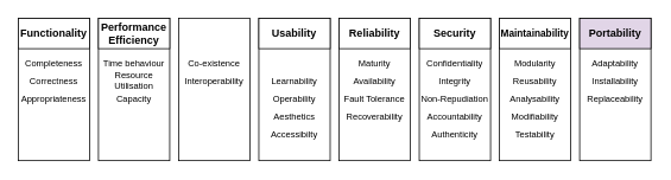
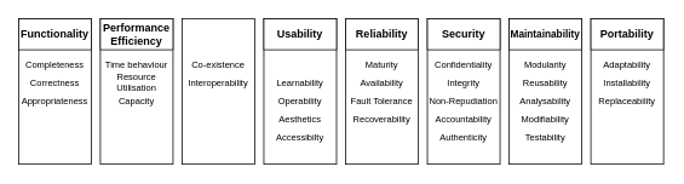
  <mxCell id="0" />
  <mxCell id="1" parent="0" />
  <mxCell id="2" value="" style="rounded=0;whiteSpace=wrap;html=1;container=1;recursiveResize=0;collapsible=0;" parent="1" vertex="1"><mxGeometry x="20" y="20" width="80" height="160" as="geometry" /></mxCell>
  <mxCell id="3" value="Completeness" style="rounded=0;whiteSpace=wrap;html=1;strokeColor=none;fontSize=10;fillColor=none;" parent="2" vertex="1"><mxGeometry x="0.04" y="40" width="80" height="20" as="geometry" /></mxCell>
  <mxCell id="4" value="Correctness" style="rounded=0;whiteSpace=wrap;html=1;strokeColor=none;fontSize=10;fillColor=none;" parent="2" vertex="1"><mxGeometry x="0.04" y="60" width="80" height="20" as="geometry" /></mxCell>
  <mxCell id="5" value="Appropriateness" style="rounded=0;whiteSpace=wrap;html=1;strokeColor=none;fontSize=10;fillColor=none;" parent="2" vertex="1"><mxGeometry x="0.04" y="80" width="80" height="20" as="geometry" /></mxCell>
  <mxCell id="6" value="Functionality" style="rounded=0;whiteSpace=wrap;html=1;fontStyle=1" parent="2" vertex="1"><mxGeometry width="80" height="34" as="geometry" /></mxCell>
  <mxCell id="7" value="" style="rounded=0;whiteSpace=wrap;html=1;container=1;recursiveResize=0;collapsible=0;" parent="1" vertex="1"><mxGeometry x="110" y="20" width="80" height="160" as="geometry" /></mxCell>
  <mxCell id="8" value="Time behaviour" style="rounded=0;whiteSpace=wrap;html=1;strokeColor=none;fontSize=10;fillColor=none;" parent="7" vertex="1"><mxGeometry x="0.04" y="40" width="80" height="20" as="geometry" /></mxCell>
  <mxCell id="9" value="Resource Utilisation" style="rounded=0;whiteSpace=wrap;html=1;strokeColor=none;fontSize=10;fillColor=none;" parent="7" vertex="1"><mxGeometry x="0.04" y="60" width="80" height="20" as="geometry" /></mxCell>
  <mxCell id="10" value="Capacity" style="rounded=0;whiteSpace=wrap;html=1;strokeColor=none;fontSize=10;fillColor=none;" parent="7" vertex="1"><mxGeometry x="0.04" y="80" width="80" height="20" as="geometry" /></mxCell>
  <mxCell id="11" value="Performance Efficiency" style="rounded=0;whiteSpace=wrap;html=1;fontStyle=1" parent="7" vertex="1"><mxGeometry width="80" height="34" as="geometry" /></mxCell>
  <mxCell id="12" value="" style="rounded=0;whiteSpace=wrap;html=1;container=1;recursiveResize=0;collapsible=0;" parent="1" vertex="1"><mxGeometry x="200" y="20" width="80" height="160" as="geometry" /></mxCell>
  <mxCell id="13" value="Co-existence" style="rounded=0;whiteSpace=wrap;html=1;strokeColor=none;fontSize=10;fillColor=none;" parent="12" vertex="1"><mxGeometry x="0.04" y="40" width="80" height="20" as="geometry" /></mxCell>
  <mxCell id="14" value="Interoperability" style="rounded=0;whiteSpace=wrap;html=1;strokeColor=none;fontSize=10;fillColor=none;" parent="12" vertex="1"><mxGeometry x="0.04" y="60" width="80" height="20" as="geometry" /></mxCell>
  <mxCell id="15" value="" style="rounded=0;whiteSpace=wrap;html=1;container=1;recursiveResize=0;collapsible=0;" parent="1" vertex="1"><mxGeometry x="290" y="20" width="80" height="160" as="geometry" /></mxCell>
  <mxCell id="16" value="Learnability" style="rounded=0;whiteSpace=wrap;html=1;strokeColor=none;fontSize=10;fillColor=none;" parent="15" vertex="1"><mxGeometry x="0.04" y="60" width="80" height="20" as="geometry" /></mxCell>
  <mxCell id="17" value="Usability" style="rounded=0;whiteSpace=wrap;html=1;fontStyle=1" parent="15" vertex="1"><mxGeometry width="80" height="34" as="geometry" /></mxCell>
  <mxCell id="18" value="Operability" style="rounded=0;whiteSpace=wrap;html=1;strokeColor=none;fontSize=10;fillColor=none;" parent="1" vertex="1"><mxGeometry x="290.04" y="100" width="80" height="20" as="geometry" /></mxCell>
  <mxCell id="19" value="Aesthetics" style="rounded=0;whiteSpace=wrap;html=1;strokeColor=none;fontSize=10;fillColor=none;" parent="1" vertex="1"><mxGeometry x="290.04" y="120" width="80" height="20" as="geometry" /></mxCell>
  <mxCell id="20" value="Accessibilty" style="rounded=0;whiteSpace=wrap;html=1;strokeColor=none;fontSize=10;fillColor=none;" parent="1" vertex="1"><mxGeometry x="290.04" y="140" width="80" height="20" as="geometry" /></mxCell>
  <mxCell id="21" value="" style="rounded=0;whiteSpace=wrap;html=1;container=1;recursiveResize=0;collapsible=0;" parent="1" vertex="1"><mxGeometry x="380" y="20" width="80" height="160" as="geometry" /></mxCell>
  <mxCell id="22" value="Maturity" style="rounded=0;whiteSpace=wrap;html=1;strokeColor=none;fontSize=10;fillColor=none;" parent="21" vertex="1"><mxGeometry x="0.04" y="40" width="80" height="20" as="geometry" /></mxCell>
  <mxCell id="23" value="Availability" style="rounded=0;whiteSpace=wrap;html=1;strokeColor=none;fontSize=10;fillColor=none;" parent="21" vertex="1"><mxGeometry x="0.04" y="60" width="80" height="20" as="geometry" /></mxCell>
  <mxCell id="24" value="Reliability" style="rounded=0;whiteSpace=wrap;html=1;fontStyle=1" parent="21" vertex="1"><mxGeometry width="80" height="34" as="geometry" /></mxCell>
  <mxCell id="25" value="Fault Tolerance" style="rounded=0;whiteSpace=wrap;html=1;strokeColor=none;fontSize=10;fillColor=none;" parent="1" vertex="1"><mxGeometry x="380.04" y="100" width="80" height="20" as="geometry" /></mxCell>
  <mxCell id="26" value="Recoverability" style="rounded=0;whiteSpace=wrap;html=1;strokeColor=none;fontSize=10;fillColor=none;" parent="1" vertex="1"><mxGeometry x="380.04" y="120" width="80" height="20" as="geometry" /></mxCell>
  <mxCell id="27" value="" style="rounded=0;whiteSpace=wrap;html=1;container=1;recursiveResize=0;collapsible=0;" parent="1" vertex="1"><mxGeometry x="470" y="20" width="80" height="160" as="geometry" /></mxCell>
  <mxCell id="28" value="Confidentiality" style="rounded=0;whiteSpace=wrap;html=1;strokeColor=none;fontSize=10;fillColor=none;" parent="27" vertex="1"><mxGeometry x="0.04" y="40" width="80" height="20" as="geometry" /></mxCell>
  <mxCell id="29" value="Integrity" style="rounded=0;whiteSpace=wrap;html=1;strokeColor=none;fontSize=10;fillColor=none;" parent="27" vertex="1"><mxGeometry x="0.04" y="60" width="80" height="20" as="geometry" /></mxCell>
  <mxCell id="30" value="Security" style="rounded=0;whiteSpace=wrap;html=1;fontStyle=1" parent="27" vertex="1"><mxGeometry width="80" height="34" as="geometry" /></mxCell>
  <mxCell id="31" value="Non-Repudiation" style="rounded=0;whiteSpace=wrap;html=1;strokeColor=none;fontSize=10;fillColor=none;" parent="1" vertex="1"><mxGeometry x="470.04" y="100" width="80" height="20" as="geometry" /></mxCell>
  <mxCell id="32" value="Accountability" style="rounded=0;whiteSpace=wrap;html=1;strokeColor=none;fontSize=10;fillColor=none;" parent="1" vertex="1"><mxGeometry x="470.04" y="120" width="80" height="20" as="geometry" /></mxCell>
  <mxCell id="33" value="Authenticity" style="rounded=0;whiteSpace=wrap;html=1;strokeColor=none;fontSize=10;fillColor=none;" parent="1" vertex="1"><mxGeometry x="470.04" y="140" width="80" height="20" as="geometry" /></mxCell>
  <mxCell id="34" value="" style="rounded=0;whiteSpace=wrap;html=1;container=1;recursiveResize=0;collapsible=0;" parent="1" vertex="1"><mxGeometry x="560" y="20" width="80" height="160" as="geometry" /></mxCell>
  <mxCell id="35" value="Modularity" style="rounded=0;whiteSpace=wrap;html=1;strokeColor=none;fontSize=10;fillColor=none;" parent="34" vertex="1"><mxGeometry x="0.04" y="40" width="80" height="20" as="geometry" /></mxCell>
  <mxCell id="36" value="Reusability" style="rounded=0;whiteSpace=wrap;html=1;strokeColor=none;fontSize=10;fillColor=none;" parent="34" vertex="1"><mxGeometry x="0.04" y="60" width="80" height="20" as="geometry" /></mxCell>
  <mxCell id="37" value="Maintainability" style="rounded=0;whiteSpace=wrap;html=1;fontStyle=1;fontSize=11;" parent="34" vertex="1"><mxGeometry width="80" height="34" as="geometry" /></mxCell>
  <mxCell id="38" value="Analysability" style="rounded=0;whiteSpace=wrap;html=1;strokeColor=none;fontSize=10;fillColor=none;" parent="1" vertex="1"><mxGeometry x="560.04" y="100" width="80" height="20" as="geometry" /></mxCell>
  <mxCell id="39" value="Modifiability" style="rounded=0;whiteSpace=wrap;html=1;strokeColor=none;fontSize=10;fillColor=none;" parent="1" vertex="1"><mxGeometry x="560.04" y="120" width="80" height="20" as="geometry" /></mxCell>
  <mxCell id="40" value="Testability" style="rounded=0;whiteSpace=wrap;html=1;strokeColor=none;fontSize=10;fillColor=none;" parent="1" vertex="1"><mxGeometry x="560.04" y="140" width="80" height="20" as="geometry" /></mxCell>
  <mxCell id="41" value="" style="rounded=0;whiteSpace=wrap;html=1;container=1;recursiveResize=0;collapsible=0;" parent="1" vertex="1"><mxGeometry x="650" y="20" width="80" height="160" as="geometry" /></mxCell>
  <mxCell id="42" value="Adaptability" style="rounded=0;whiteSpace=wrap;html=1;strokeColor=none;fontSize=10;fillColor=none;" parent="41" vertex="1"><mxGeometry x="0.04" y="40" width="80" height="20" as="geometry" /></mxCell>
  <mxCell id="43" value="Installability" style="rounded=0;whiteSpace=wrap;html=1;strokeColor=none;fontSize=10;fillColor=none;" parent="41" vertex="1"><mxGeometry x="0.04" y="60" width="80" height="20" as="geometry" /></mxCell>
- <mxCell id="44" value="Portability" style="rounded=0;whiteSpace=wrap;html=1;fontStyle=1;fillColor=#e1d5e7;" parent="41" vertex="1"><mxGeometry width="80" height="34" as="geometry" /></mxCell>
+ <mxCell id="44" value="Portability" style="rounded=0;whiteSpace=wrap;html=1;fontStyle=1" parent="41" vertex="1"><mxGeometry width="80" height="34" as="geometry" /></mxCell>
  <mxCell id="45" value="Replaceability" style="rounded=0;whiteSpace=wrap;html=1;strokeColor=none;fontSize=10;fillColor=none;" parent="1" vertex="1"><mxGeometry x="650.04" y="100" width="80" height="20" as="geometry" /></mxCell>
